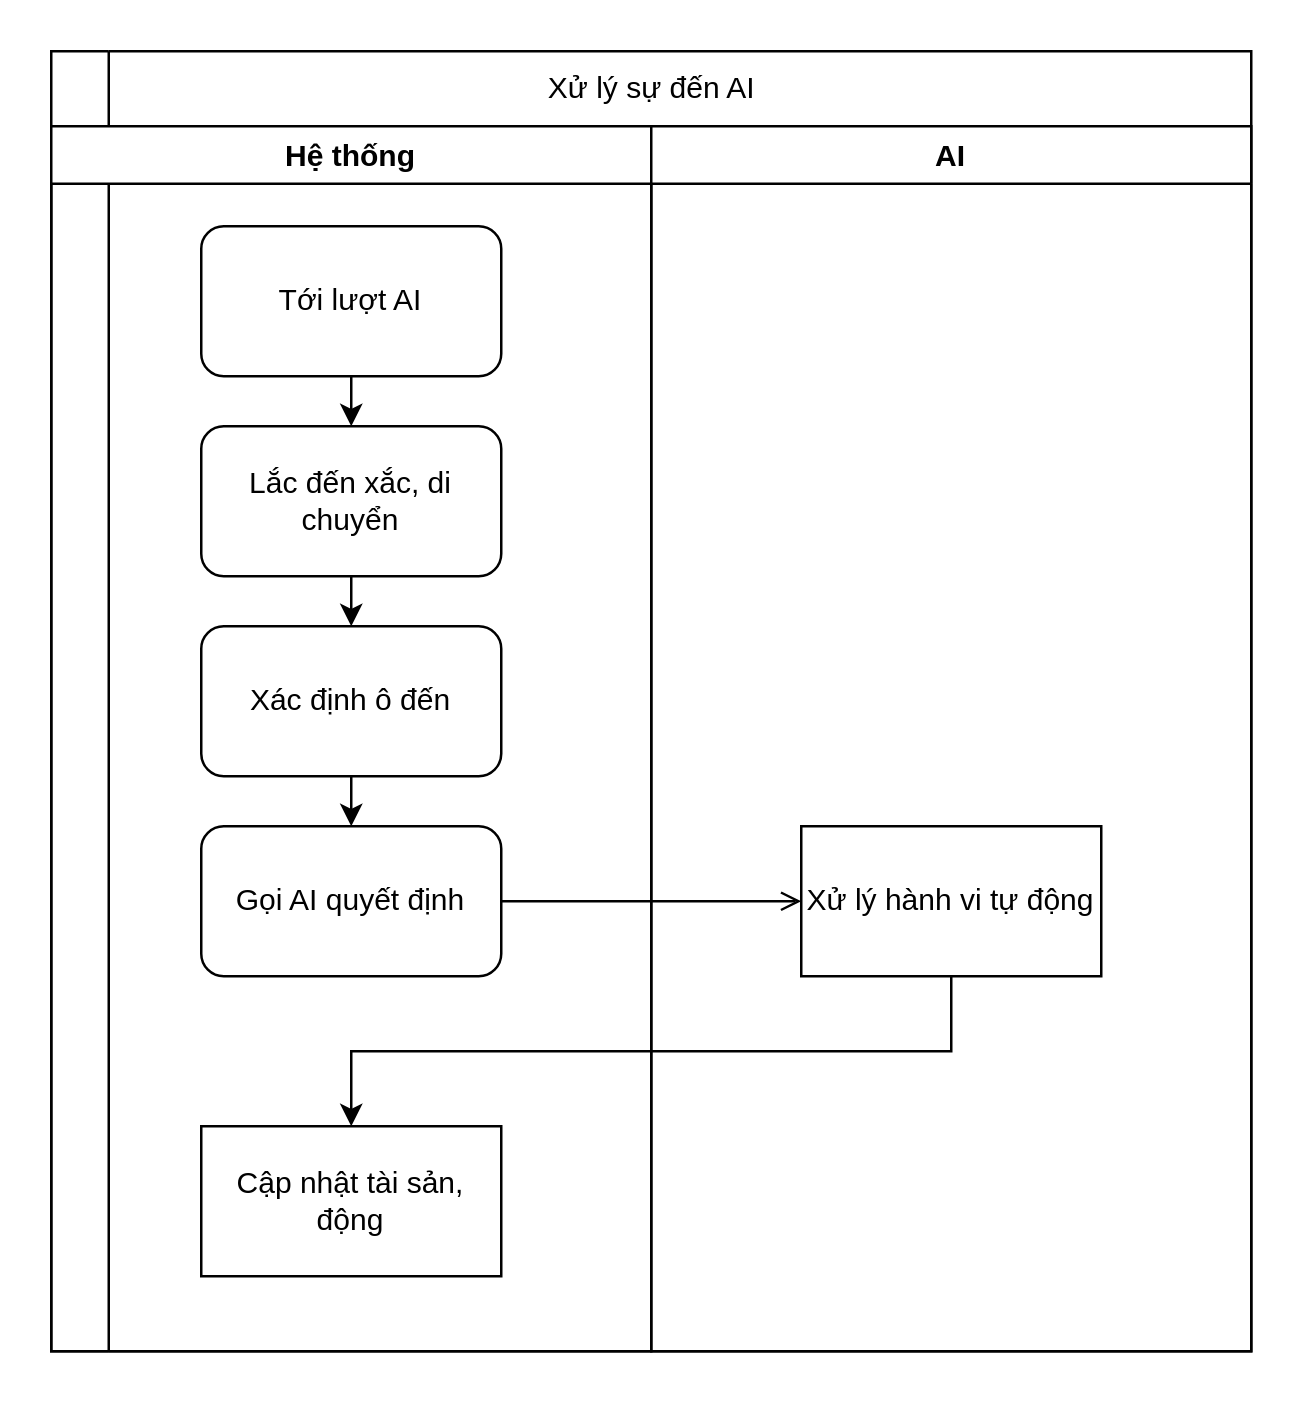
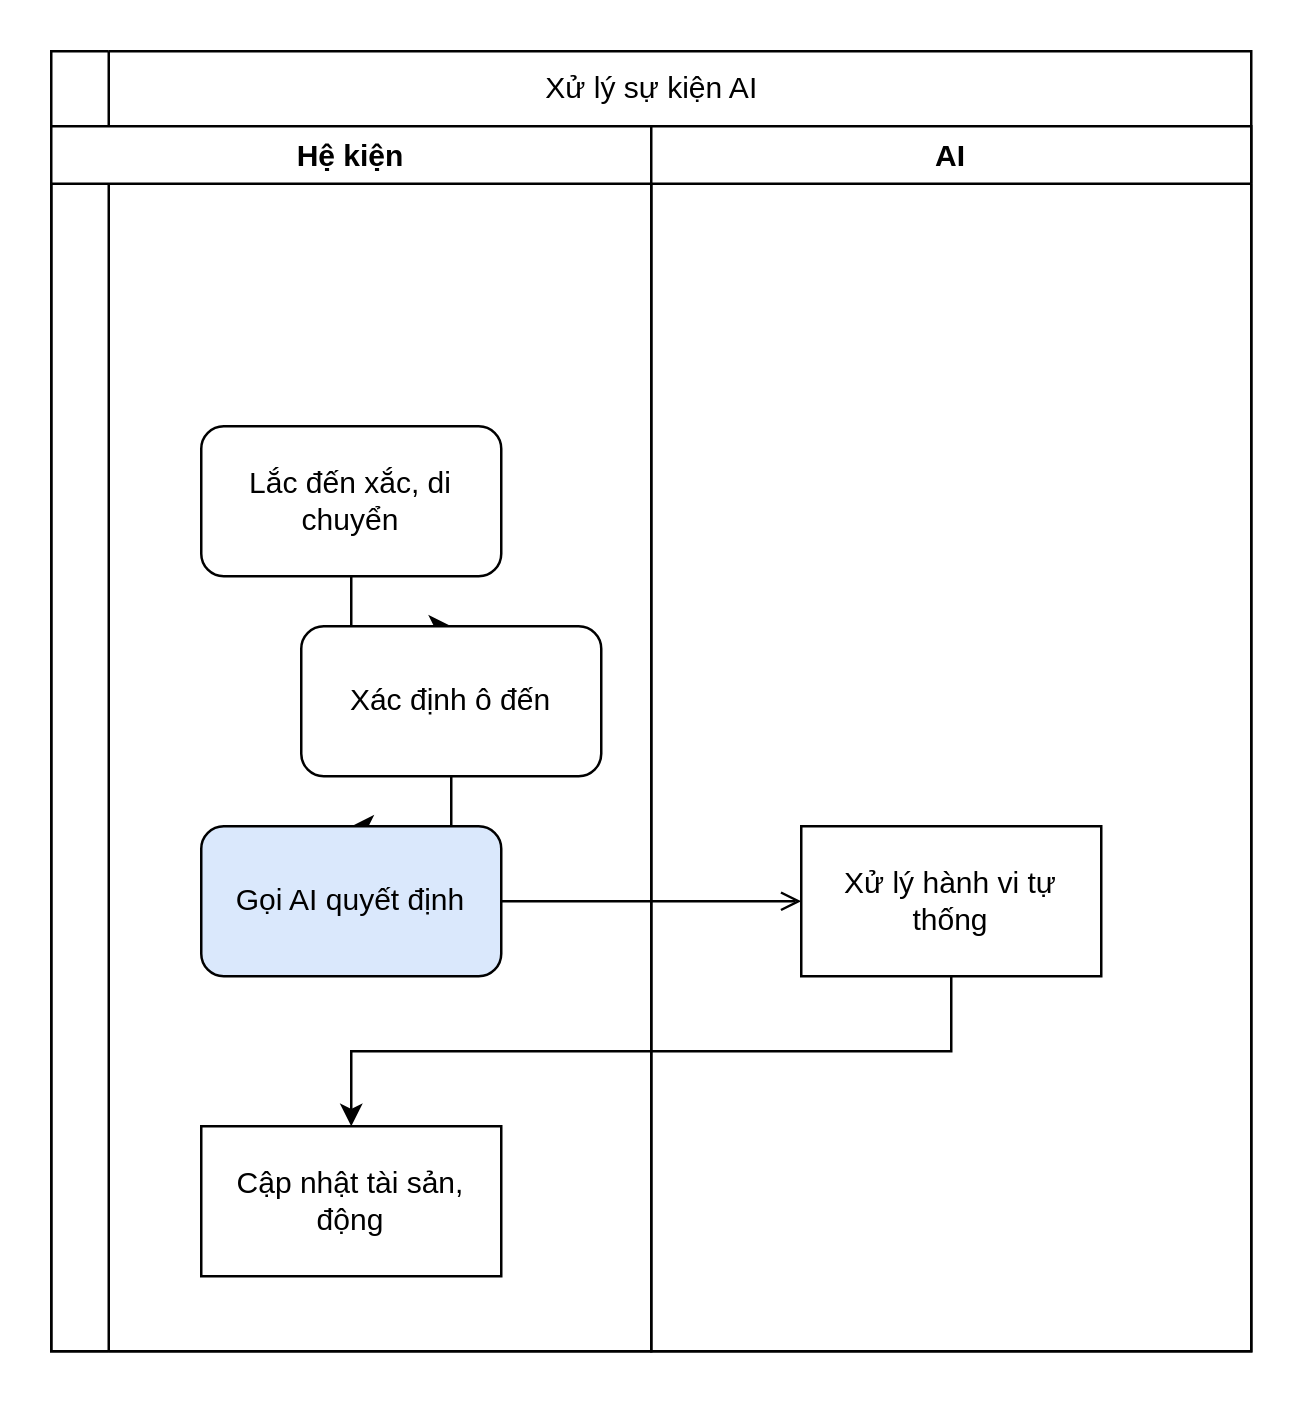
  <mxCell id="0" />
  <mxCell id="1" parent="0" />
  <mxCell id="2" value="" style="swimlane;horizontal=0;" parent="1" vertex="1"><mxGeometry x="20" y="20" width="480" height="520" as="geometry" /></mxCell>
- <mxCell id="3" value="Hệ thống" style="swimlane;horizontal=1;" parent="2" vertex="1"><mxGeometry y="30" width="240" height="490" as="geometry" /></mxCell>
- <mxCell id="4" style="edgeStyle=orthogonalEdgeStyle;rounded=0;orthogonalLoop=1;jettySize=auto;html=1;exitX=0.5;exitY=1;exitDx=0;exitDy=0;entryX=0.5;entryY=0;entryDx=0;entryDy=0;" edge="1" parent="3" source="5" target="7"><mxGeometry relative="1" as="geometry" /></mxCell>
- <mxCell id="5" value="Tới lượt AI" style="rounded=1;whiteSpace=wrap;html=1;" vertex="1" parent="3"><mxGeometry x="60" y="40" width="120" height="60" as="geometry" /></mxCell>
+ <mxCell id="3" value="Hệ kiện" style="swimlane;horizontal=1;" parent="2" vertex="1"><mxGeometry y="30" width="240" height="490" as="geometry" /></mxCell>
  <mxCell id="6" style="edgeStyle=orthogonalEdgeStyle;rounded=0;orthogonalLoop=1;jettySize=auto;html=1;exitX=0.5;exitY=1;exitDx=0;exitDy=0;entryX=0.5;entryY=0;entryDx=0;entryDy=0;" edge="1" parent="3" source="7" target="9"><mxGeometry relative="1" as="geometry" /></mxCell>
  <mxCell id="7" value="Lắc đến xắc, di chuyển" style="rounded=1;whiteSpace=wrap;html=1;" vertex="1" parent="3"><mxGeometry x="60" y="120" width="120" height="60" as="geometry" /></mxCell>
  <mxCell id="8" style="edgeStyle=orthogonalEdgeStyle;rounded=0;orthogonalLoop=1;jettySize=auto;html=1;exitX=0.5;exitY=1;exitDx=0;exitDy=0;entryX=0.5;entryY=0;entryDx=0;entryDy=0;" edge="1" parent="3" source="9" target="10"><mxGeometry relative="1" as="geometry" /></mxCell>
- <mxCell id="9" value="Xác định ô đến" style="rounded=1;whiteSpace=wrap;html=1;" vertex="1" parent="3"><mxGeometry x="60" y="200" width="120" height="60" as="geometry" /></mxCell>
- <mxCell id="10" value="Gọi AI quyết định" style="rounded=1;whiteSpace=wrap;html=1;" vertex="1" parent="3"><mxGeometry x="60" y="280" width="120" height="60" as="geometry" /></mxCell>
+ <mxCell id="9" value="Xác định ô đến" style="rounded=1;whiteSpace=wrap;html=1;" vertex="1" parent="3"><mxGeometry x="100" y="200" width="120" height="60" as="geometry" /></mxCell>
+ <mxCell id="10" value="Gọi AI quyết định" style="rounded=1;whiteSpace=wrap;html=1;fillColor=#dae8fc;" vertex="1" parent="3"><mxGeometry x="60" y="280" width="120" height="60" as="geometry" /></mxCell>
  <mxCell id="11" value="Cập nhật tài sản, động" style="rounded=0;whiteSpace=wrap;html=1;" vertex="1" parent="3"><mxGeometry x="60" y="400" width="120" height="60" as="geometry" /></mxCell>
  <mxCell id="12" value="AI" style="swimlane;horizontal=1;" parent="2" vertex="1"><mxGeometry x="240" y="30" width="240" height="490" as="geometry" /></mxCell>
- <mxCell id="13" value="Xử lý hành vi tự động" style="rounded=0;whiteSpace=wrap;html=1;" vertex="1" parent="12"><mxGeometry x="60" y="280" width="120" height="60" as="geometry" /></mxCell>
- <mxCell id="14" value="Xử lý sự đến AI" style="text;html=1;align=center;verticalAlign=middle;resizable=0;points=[];autosize=1;strokeColor=none;fillColor=none;" vertex="1" parent="2"><mxGeometry x="185" width="110" height="30" as="geometry" /></mxCell>
+ <mxCell id="13" value="Xử lý hành vi tự thống" style="rounded=0;whiteSpace=wrap;html=1;" vertex="1" parent="12"><mxGeometry x="60" y="280" width="120" height="60" as="geometry" /></mxCell>
+ <mxCell id="14" value="Xử lý sự kiện AI" style="text;html=1;align=center;verticalAlign=middle;resizable=0;points=[];autosize=1;strokeColor=none;fillColor=none;" vertex="1" parent="2"><mxGeometry x="185" width="110" height="30" as="geometry" /></mxCell>
  <mxCell id="15" style="edgeStyle=orthogonalEdgeStyle;rounded=0;orthogonalLoop=1;jettySize=auto;html=1;exitX=1;exitY=0.5;exitDx=0;exitDy=0;entryX=0;entryY=0.5;entryDx=0;entryDy=0;endArrow=open;" edge="1" parent="2" source="10" target="13"><mxGeometry relative="1" as="geometry" /></mxCell>
  <mxCell id="16" style="edgeStyle=orthogonalEdgeStyle;rounded=0;orthogonalLoop=1;jettySize=auto;html=1;exitX=0.5;exitY=1;exitDx=0;exitDy=0;entryX=0.5;entryY=0;entryDx=0;entryDy=0;" edge="1" parent="2" source="13" target="11"><mxGeometry relative="1" as="geometry" /></mxCell>
